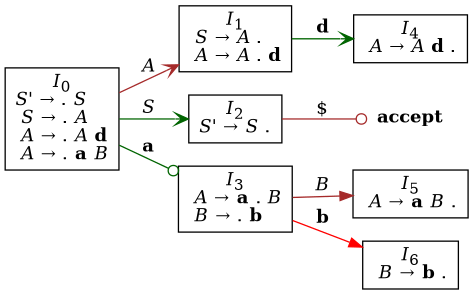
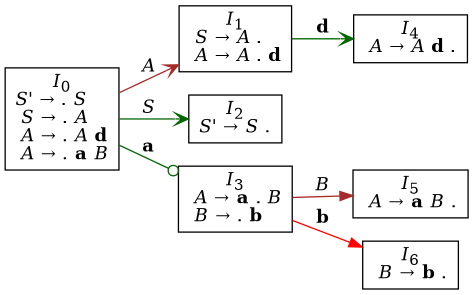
  digraph {
    rankdir=LR
    node [shape=record]
    edge [color=brown arrowhead=vee]
    n1 [label=<<I>I</I><SUB>0</SUB><BR/><I>S'</I> &#8594; . <I>S</I><BR ALIGN="LEFT"/><I> S</I> &#8594; . <I>A</I><BR ALIGN="LEFT"/><I> A</I> &#8594; . <I>A</I> <B>d</B><BR ALIGN="LEFT"/><I> A</I> &#8594; . <B>a</B> <I>B</I><BR ALIGN="LEFT"/>>]
    n2 [label=<<I>I</I><SUB>1</SUB><BR/><I> S</I> &#8594; <I>A</I> .<BR ALIGN="LEFT"/><I> A</I> &#8594; <I>A</I> . <B>d</B><BR ALIGN="LEFT"/>>]
    n3 [label=<<I>I</I><SUB>2</SUB><BR/><I>S'</I> &#8594; <I>S</I> .<BR ALIGN="LEFT"/>>]
    n4 [label=<<I>I</I><SUB>3</SUB><BR/><I> A</I> &#8594; <B>a</B> . <I>B</I><BR ALIGN="LEFT"/><I> B</I> &#8594; . <B>b</B><BR ALIGN="LEFT"/>>]
    n5 [label=<<I>I</I><SUB>4</SUB><BR/><I> A</I> &#8594; <I>A</I> <B>d</B> .<BR ALIGN="LEFT"/>>]
-   n6 [label=<<B>accept</B>> shape=none]
    n7 [label=<<I>I</I><SUB>5</SUB><BR/><I> A</I> &#8594; <B>a</B> <I>B</I> .<BR ALIGN="LEFT"/>>]
    n8 [label=<<I>I</I><SUB>6</SUB><BR/><I> B</I> &#8594; <B>b</B> .<BR ALIGN="LEFT"/>>]
    n1 -> n2 [label=<<I>A</I>>]
    n1 -> n3 [label=<<I>S</I>> color=darkgreen]
    n1 -> n4 [label=<<B>a</B>> color=darkgreen arrowhead=odot]
    n2 -> n5 [label=<<B>d</B>> color=darkgreen]
-   n3 -> n6 [label="$" arrowhead=odot]
    n4 -> n7 [label=<<I>B</I>> arrowhead=normal]
    n4 -> n8 [label=<<B>b</B>> color=red arrowhead=normal]
  }
